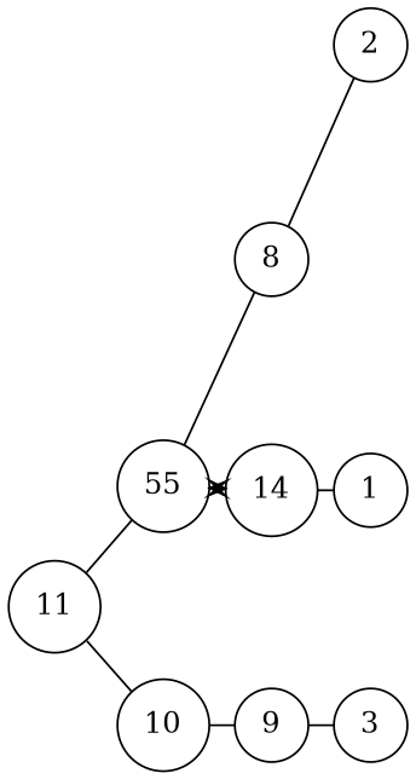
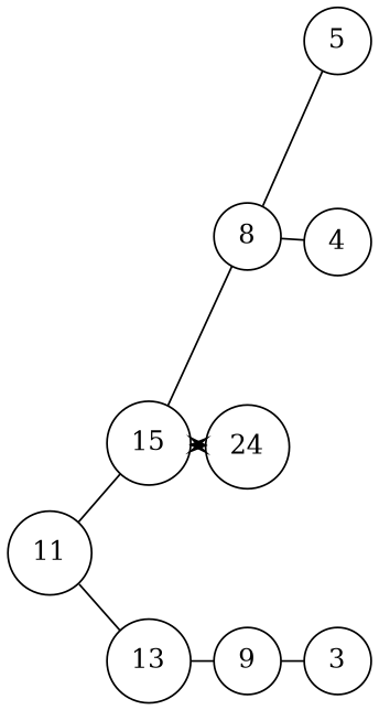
  digraph {
    nodesep=1
    ordering=out
    rankdir=LR
    ranksep=0.1
    node [shape=circle]
    edge [arrowhead=none arrowsize=0.8 arrowtail=none]
    n1 [label=11]
-   15 [label=55]
-   10
+   15
+   10 [label=13]
    8
-   14
+   14 [label=24]
    9
-   2
-   1
+   2 [label=5]
+   4
    3
    n1 -> 15
    n1 -> 10
    15 -> 8
    15 -> 14 [arrowhead=vee arrowtail=vee dir=both]
    10 -> 9
    8 -> 2
-   14 -> 1
+   8 -> 4
    9 -> 3
  }
